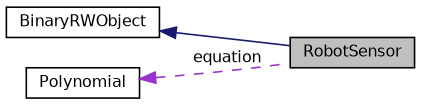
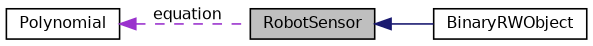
  digraph {
    rankdir=LR
    node [color=black fillcolor=white fontname=Helvetica fontsize=10 shape=record style=filled]
    edge [dir=back fontname=Helvetica fontsize=10 labelfontname=Helvetica labelfontsize=10]
    n1 [fillcolor=grey75 fontcolor=black height=0.2 label=RobotSensor width=0.4]
    n2 [height=0.2 label=BinaryRWObject width=0.4]
    n3 [height=0.2 label=Polynomial width=0.4]
-   n2 -> n1 [color=midnightblue style=solid]
+   n1 -> n2 [color=midnightblue style=solid]
    n3 -> n1 [color=darkorchid3 label=" equation" style=dashed]
  }
